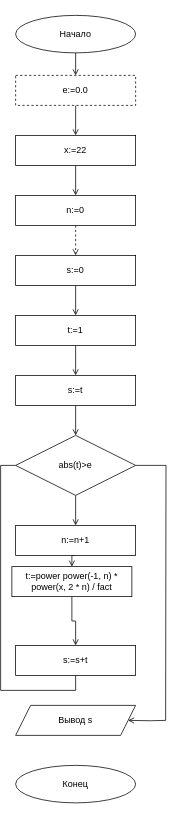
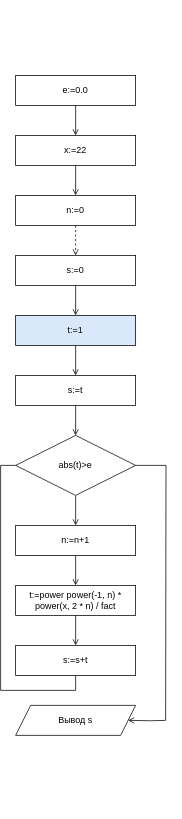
  <mxCell id="0" />
  <mxCell id="1" parent="0" />
- <mxCell id="2" style="edgeStyle=orthogonalEdgeStyle;rounded=0;orthogonalLoop=1;jettySize=auto;html=1;exitX=0.5;exitY=1;exitDx=0;exitDy=0;entryX=0.5;entryY=0;entryDx=0;entryDy=0;endArrow=open;endFill=0;" parent="1" source="3" target="5" edge="1"><mxGeometry relative="1" as="geometry" /></mxCell>
- <mxCell id="3" value="Начало" style="ellipse;whiteSpace=wrap;html=1;" parent="1" vertex="1"><mxGeometry x="20" width="160" height="50" as="geometry" y="20" /></mxCell>
  <mxCell id="4" style="edgeStyle=orthogonalEdgeStyle;rounded=0;orthogonalLoop=1;jettySize=auto;html=1;exitX=0.5;exitY=1;exitDx=0;exitDy=0;entryX=0.5;entryY=0;entryDx=0;entryDy=0;endArrow=open;endFill=0;" parent="1" source="5" target="7" edge="1"><mxGeometry relative="1" as="geometry" /></mxCell>
- <mxCell id="5" value="e:=0.0" style="rounded=0;whiteSpace=wrap;html=1;dashed=1;" parent="1" vertex="1"><mxGeometry x="20" y="100" width="160" height="40" as="geometry" /></mxCell>
+ <mxCell id="5" value="e:=0.0" style="rounded=0;whiteSpace=wrap;html=1;" parent="1" vertex="1"><mxGeometry x="20" y="100" width="160" height="40" as="geometry" /></mxCell>
  <mxCell id="6" style="edgeStyle=orthogonalEdgeStyle;rounded=0;orthogonalLoop=1;jettySize=auto;html=1;exitX=0.5;exitY=1;exitDx=0;exitDy=0;entryX=0.5;entryY=0;entryDx=0;entryDy=0;endArrow=open;endFill=0;" parent="1" source="7" target="9" edge="1"><mxGeometry relative="1" as="geometry" /></mxCell>
  <mxCell id="7" value="x:=22" style="rounded=0;whiteSpace=wrap;html=1;" parent="1" vertex="1"><mxGeometry x="20" y="180" width="160" height="40" as="geometry" /></mxCell>
  <mxCell id="8" style="edgeStyle=orthogonalEdgeStyle;rounded=0;orthogonalLoop=1;jettySize=auto;html=1;exitX=0.5;exitY=1;exitDx=0;exitDy=0;entryX=0.5;entryY=0;entryDx=0;entryDy=0;endArrow=open;endFill=0;dashed=1;" parent="1" source="9" target="11" edge="1"><mxGeometry relative="1" as="geometry" /></mxCell>
  <mxCell id="9" value="n:=0" style="rounded=0;whiteSpace=wrap;html=1;" parent="1" vertex="1"><mxGeometry x="20" y="260" width="160" height="40" as="geometry" /></mxCell>
  <mxCell id="10" style="edgeStyle=orthogonalEdgeStyle;rounded=0;orthogonalLoop=1;jettySize=auto;html=1;exitX=0.5;exitY=1;exitDx=0;exitDy=0;entryX=0.5;entryY=0;entryDx=0;entryDy=0;endArrow=open;endFill=0;" parent="1" source="11" target="13" edge="1"><mxGeometry relative="1" as="geometry" /></mxCell>
  <mxCell id="11" value="s:=0" style="rounded=0;whiteSpace=wrap;html=1;" parent="1" vertex="1"><mxGeometry x="20" y="340" width="160" height="40" as="geometry" /></mxCell>
  <mxCell id="12" style="edgeStyle=orthogonalEdgeStyle;rounded=0;orthogonalLoop=1;jettySize=auto;html=1;exitX=0.5;exitY=1;exitDx=0;exitDy=0;entryX=0.5;entryY=0;entryDx=0;entryDy=0;endArrow=open;endFill=0;" parent="1" source="13" target="15" edge="1"><mxGeometry relative="1" as="geometry" /></mxCell>
- <mxCell id="13" value="t:=1" style="rounded=0;whiteSpace=wrap;html=1;" parent="1" vertex="1"><mxGeometry x="20" y="420" width="160" height="40" as="geometry" /></mxCell>
+ <mxCell id="13" value="t:=1" style="rounded=0;whiteSpace=wrap;html=1;fillColor=#dae8fc;" parent="1" vertex="1"><mxGeometry x="20" y="420" width="160" height="40" as="geometry" /></mxCell>
  <mxCell id="14" style="edgeStyle=orthogonalEdgeStyle;rounded=0;orthogonalLoop=1;jettySize=auto;html=1;exitX=0.5;exitY=1;exitDx=0;exitDy=0;endArrow=open;endFill=0;" parent="1" source="15" target="19" edge="1"><mxGeometry relative="1" as="geometry" /></mxCell>
  <mxCell id="15" value="s:=t" style="rounded=0;whiteSpace=wrap;html=1;" parent="1" vertex="1"><mxGeometry x="20" y="500" width="160" height="40" as="geometry" /></mxCell>
  <mxCell id="16" style="edgeStyle=orthogonalEdgeStyle;rounded=0;orthogonalLoop=1;jettySize=auto;html=1;exitX=0;exitY=0.5;exitDx=0;exitDy=0;endArrow=none;endFill=0;entryX=0.5;entryY=1;entryDx=0;entryDy=0;" parent="1" source="19" target="24" edge="1"><mxGeometry relative="1" as="geometry"><mxPoint x="-40" y="820" as="targetPoint" /></mxGeometry></mxCell>
  <mxCell id="17" style="edgeStyle=orthogonalEdgeStyle;rounded=0;orthogonalLoop=1;jettySize=auto;html=1;exitX=0.5;exitY=1;exitDx=0;exitDy=0;entryX=0.5;entryY=0;entryDx=0;entryDy=0;endArrow=open;endFill=0;" parent="1" source="19" target="21" edge="1"><mxGeometry relative="1" as="geometry" /></mxCell>
  <mxCell id="18" style="edgeStyle=orthogonalEdgeStyle;rounded=0;orthogonalLoop=1;jettySize=auto;html=1;exitX=1;exitY=0.5;exitDx=0;exitDy=0;endArrow=none;endFill=0;" parent="1" source="19" edge="1"><mxGeometry relative="1" as="geometry"><mxPoint x="220" y="960" as="targetPoint" /></mxGeometry></mxCell>
  <mxCell id="19" value="abs(t)&amp;gt;e" style="rhombus;whiteSpace=wrap;html=1;" parent="1" vertex="1"><mxGeometry x="20" y="580" width="160" height="80" as="geometry" /></mxCell>
  <mxCell id="20" style="edgeStyle=orthogonalEdgeStyle;rounded=0;orthogonalLoop=1;jettySize=auto;html=1;exitX=0.5;exitY=1;exitDx=0;exitDy=0;entryX=0.5;entryY=0;entryDx=0;entryDy=0;endArrow=open;endFill=0;" parent="1" source="21" target="23" edge="1"><mxGeometry relative="1" as="geometry" /></mxCell>
  <mxCell id="21" value="n:=n+1" style="rounded=0;whiteSpace=wrap;html=1;" parent="1" vertex="1"><mxGeometry x="20" y="700" width="160" height="40" as="geometry" /></mxCell>
  <mxCell id="22" style="edgeStyle=orthogonalEdgeStyle;rounded=0;orthogonalLoop=1;jettySize=auto;html=1;exitX=0.5;exitY=1;exitDx=0;exitDy=0;entryX=0.5;entryY=0;entryDx=0;entryDy=0;endArrow=open;endFill=0;" parent="1" source="23" target="24" edge="1"><mxGeometry relative="1" as="geometry" /></mxCell>
- <mxCell id="23" value="t:=power power(-1, n) * power(x, 2 * n) / fact" style="rounded=0;whiteSpace=wrap;html=1;" parent="1" vertex="1"><mxGeometry x="15" y="755" width="160" height="40" as="geometry" /></mxCell>
+ <mxCell id="23" value="t:=power power(-1, n) * power(x, 2 * n) / fact" style="rounded=0;whiteSpace=wrap;html=1;" parent="1" vertex="1"><mxGeometry x="20" y="780" width="160" height="40" as="geometry" /></mxCell>
  <mxCell id="24" value="s:=s+t" style="rounded=0;whiteSpace=wrap;html=1;" parent="1" vertex="1"><mxGeometry x="20" y="860" width="160" height="40" as="geometry" /></mxCell>
  <mxCell id="25" style="edgeStyle=orthogonalEdgeStyle;rounded=0;orthogonalLoop=1;jettySize=auto;html=1;endArrow=open;endFill=0;entryX=1;entryY=0.5;entryDx=0;entryDy=0;" parent="1" target="26" edge="1"><mxGeometry relative="1" as="geometry"><mxPoint x="220" y="960" as="targetPoint" /><mxPoint x="220" y="960" as="sourcePoint" /></mxGeometry></mxCell>
  <mxCell id="26" value="Вывод s" style="shape=parallelogram;perimeter=parallelogramPerimeter;whiteSpace=wrap;html=1;fixedSize=1;" parent="1" vertex="1"><mxGeometry x="20" y="940" width="160" height="40" as="geometry" /></mxCell>
- <mxCell id="27" value="Конец" style="ellipse;whiteSpace=wrap;html=1;" parent="1" vertex="1"><mxGeometry x="20" y="1020" width="160" height="50" as="geometry" /></mxCell>
